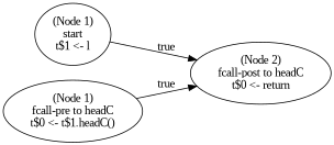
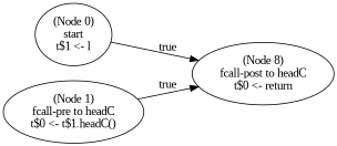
  digraph {
    fontname="Liberation Serif"
    rankdir=LR
    node [fontname="Liberation Serif"]
    edge [fontname="Liberation Serif"]
-   n1 [label="(Node 1)\nstart\nt$1 <- l\n"]
-   n2 [label="(Node 2)\nfcall-post to headC\nt$0 <- return\n"]
+   n1 [label="(Node 0)\nstart\nt$1 <- l\n"]
+   n2 [label="(Node 8)\nfcall-post to headC\nt$0 <- return\n"]
    n3 [label="(Node 1)\nfcall-pre to headC\nt$0 <- t$1.headC()\n"]
    n1 -> n2 [label=true]
    n3 -> n2 [label=true]
  }
